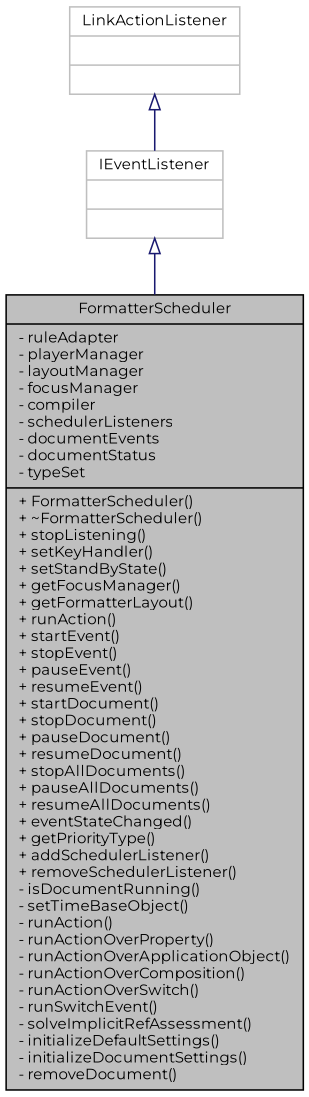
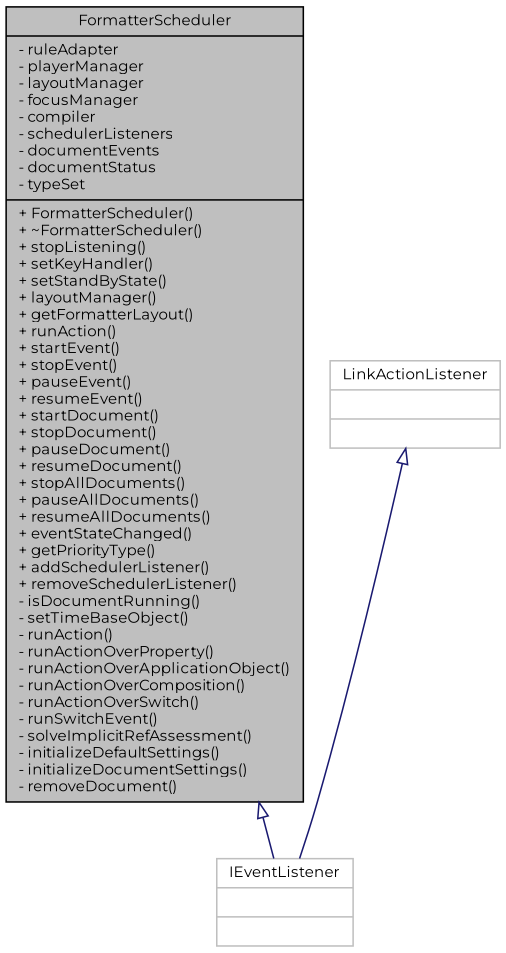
  digraph {
    fontname=Montserrat
    node [color=grey75 fillcolor=white fontname=Montserrat fontsize=10 shape=record style=filled]
    edge [arrowtail=empty color=midnightblue dir=back fontname=Montserrat fontsize=10 labelfontname="FreeSans.ttf" labelfontsize=10 style=solid]
-   n1 [color=black fillcolor=grey75 fontcolor=black height=0.2 label="{FormatterScheduler\n|- ruleAdapter\l- playerManager\l- layoutManager\l- focusManager\l- compiler\l- schedulerListeners\l- documentEvents\l- documentStatus\l- typeSet\l|+ FormatterScheduler()\l+ ~FormatterScheduler()\l+ stopListening()\l+ setKeyHandler()\l+ setStandByState()\l+ getFocusManager()\l+ getFormatterLayout()\l+ runAction()\l+ startEvent()\l+ stopEvent()\l+ pauseEvent()\l+ resumeEvent()\l+ startDocument()\l+ stopDocument()\l+ pauseDocument()\l+ resumeDocument()\l+ stopAllDocuments()\l+ pauseAllDocuments()\l+ resumeAllDocuments()\l+ eventStateChanged()\l+ getPriorityType()\l+ addSchedulerListener()\l+ removeSchedulerListener()\l- isDocumentRunning()\l- setTimeBaseObject()\l- runAction()\l- runActionOverProperty()\l- runActionOverApplicationObject()\l- runActionOverComposition()\l- runActionOverSwitch()\l- runSwitchEvent()\l- solveImplicitRefAssessment()\l- initializeDefaultSettings()\l- initializeDocumentSettings()\l- removeDocument()\l}" width=0.4]
+   n1 [color=black fillcolor=grey75 fontcolor=black height=0.2 label="{FormatterScheduler\n|- ruleAdapter\l- playerManager\l- layoutManager\l- focusManager\l- compiler\l- schedulerListeners\l- documentEvents\l- documentStatus\l- typeSet\l|+ FormatterScheduler()\l+ ~FormatterScheduler()\l+ stopListening()\l+ setKeyHandler()\l+ setStandByState()\l+ layoutManager()\l+ getFormatterLayout()\l+ runAction()\l+ startEvent()\l+ stopEvent()\l+ pauseEvent()\l+ resumeEvent()\l+ startDocument()\l+ stopDocument()\l+ pauseDocument()\l+ resumeDocument()\l+ stopAllDocuments()\l+ pauseAllDocuments()\l+ resumeAllDocuments()\l+ eventStateChanged()\l+ getPriorityType()\l+ addSchedulerListener()\l+ removeSchedulerListener()\l- isDocumentRunning()\l- setTimeBaseObject()\l- runAction()\l- runActionOverProperty()\l- runActionOverApplicationObject()\l- runActionOverComposition()\l- runActionOverSwitch()\l- runSwitchEvent()\l- solveImplicitRefAssessment()\l- initializeDefaultSettings()\l- initializeDocumentSettings()\l- removeDocument()\l}" width=0.4]
    n2 [height=0.2 label="{LinkActionListener\n||}" width=0.4]
    n3 [height=0.2 label="{IEventListener\n||}" width=0.4]
    n2 -> n3
-   n3 -> n1
+   n1 -> n3
  }
